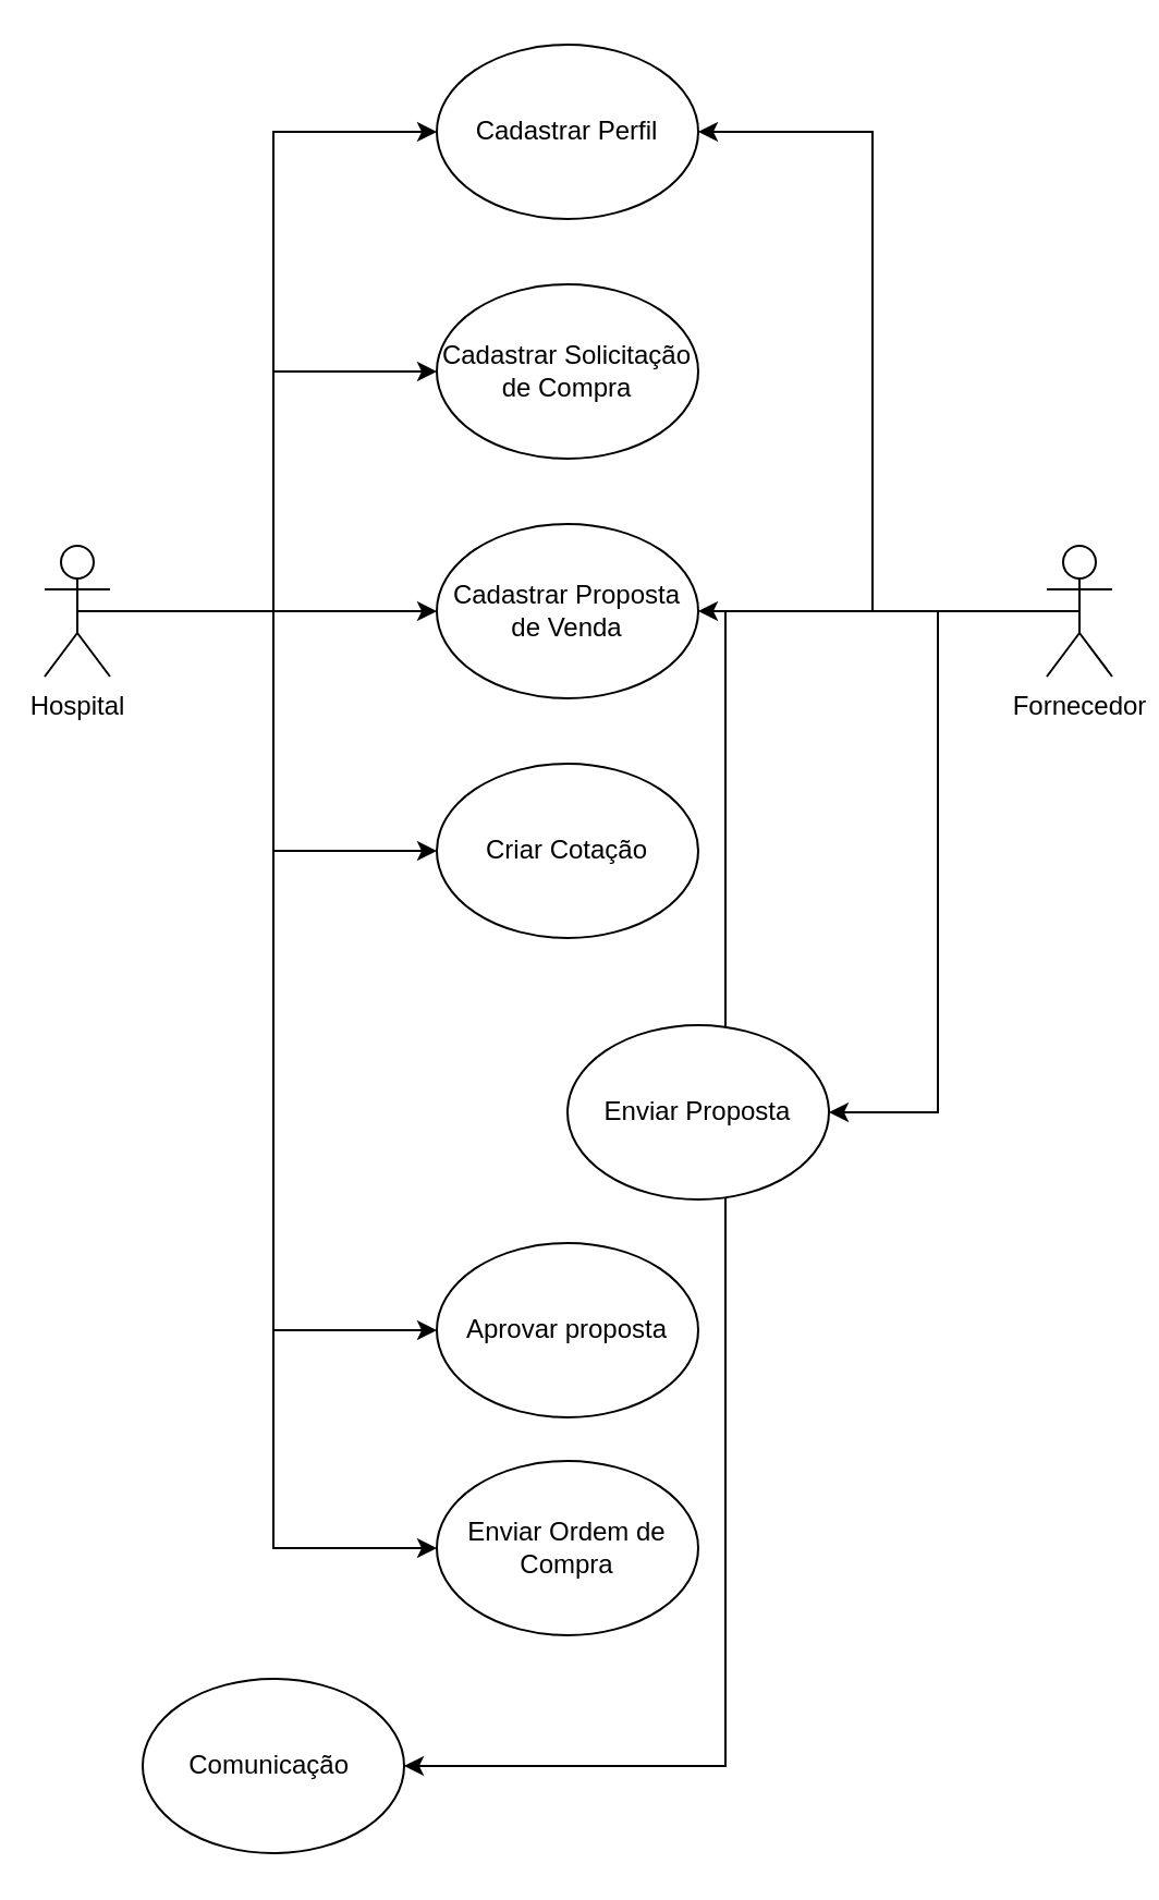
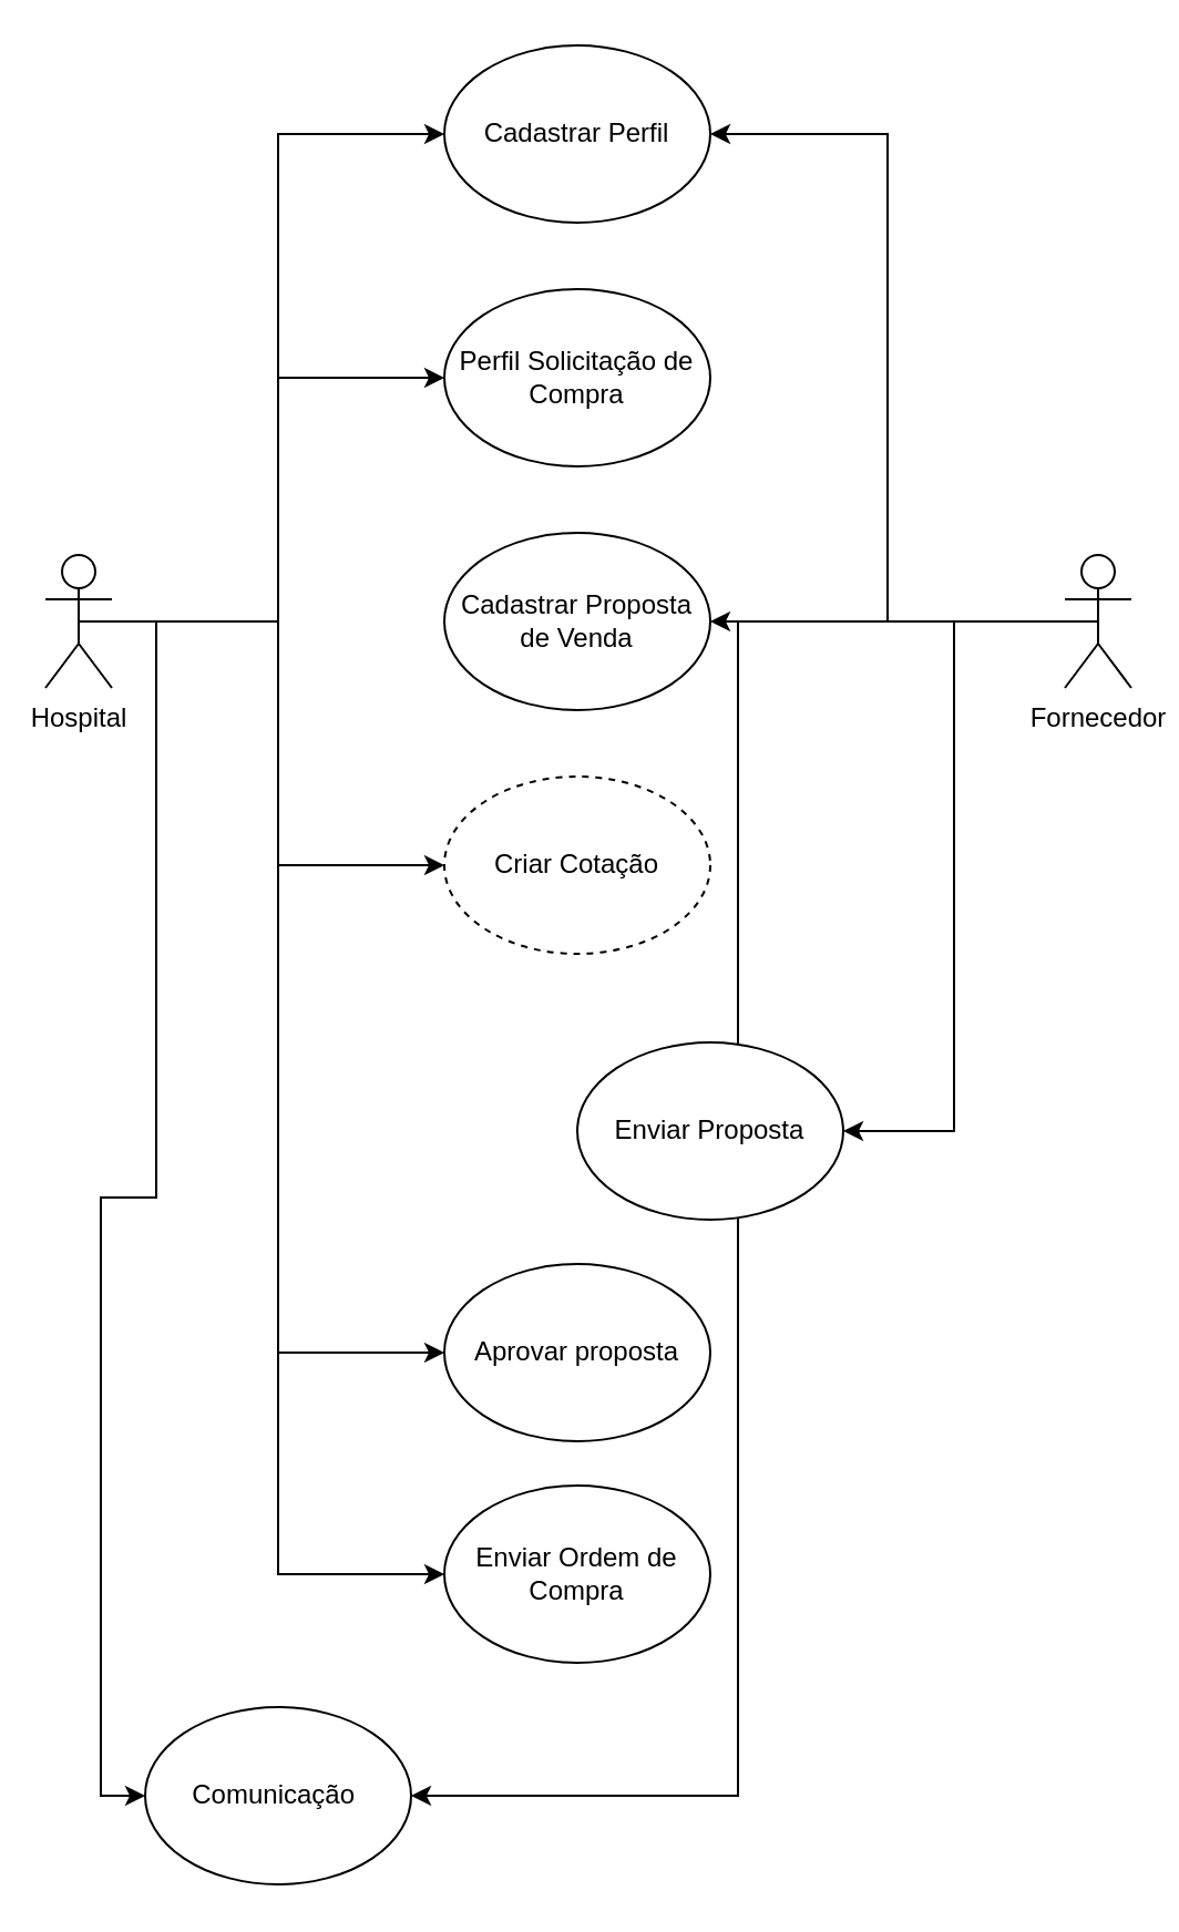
  <mxCell id="0" />
  <mxCell id="1" parent="0" />
- <mxCell id="2" value="Cadastrar Solicitação de Compra" style="ellipse;whiteSpace=wrap;html=1;" vertex="1" parent="1"><mxGeometry x="200" y="130" width="120" height="80" as="geometry" /></mxCell>
+ <mxCell id="2" value="Perfil Solicitação de Compra" style="ellipse;whiteSpace=wrap;html=1;" vertex="1" parent="1"><mxGeometry x="200" y="130" width="120" height="80" as="geometry" /></mxCell>
  <mxCell id="3" value="Cadastrar Perfil" style="ellipse;whiteSpace=wrap;html=1;" vertex="1" parent="1"><mxGeometry x="200" y="20" width="120" height="80" as="geometry" /></mxCell>
  <mxCell id="4" value="Cadastrar Proposta de Venda" style="ellipse;whiteSpace=wrap;html=1;" vertex="1" parent="1"><mxGeometry x="200" y="240" width="120" height="80" as="geometry" /></mxCell>
  <mxCell id="5" style="edgeStyle=orthogonalEdgeStyle;rounded=0;orthogonalLoop=1;jettySize=auto;html=1;exitX=0.5;exitY=0.5;exitDx=0;exitDy=0;exitPerimeter=0;entryX=0;entryY=0.5;entryDx=0;entryDy=0;" edge="1" parent="1" source="11" target="3"><mxGeometry relative="1" as="geometry" /></mxCell>
  <mxCell id="6" style="edgeStyle=orthogonalEdgeStyle;rounded=0;orthogonalLoop=1;jettySize=auto;html=1;exitX=0.5;exitY=0.5;exitDx=0;exitDy=0;exitPerimeter=0;entryX=0;entryY=0.5;entryDx=0;entryDy=0;" edge="1" parent="1" source="11" target="2"><mxGeometry relative="1" as="geometry" /></mxCell>
- <mxCell id="7" style="edgeStyle=orthogonalEdgeStyle;rounded=0;orthogonalLoop=1;jettySize=auto;html=1;exitX=0.5;exitY=0.5;exitDx=0;exitDy=0;exitPerimeter=0;" edge="1" parent="1" source="11" target="4"><mxGeometry relative="1" as="geometry" /></mxCell>
+ <mxCell id="7" style="edgeStyle=orthogonalEdgeStyle;rounded=0;orthogonalLoop=1;jettySize=auto;html=1;exitX=0.5;exitY=0.5;exitDx=0;exitDy=0;exitPerimeter=0;entryX=0;entryY=0.5;entryDx=0;entryDy=0;" edge="1" parent="1" source="11" target="17"><mxGeometry relative="1" as="geometry" /></mxCell>
  <mxCell id="8" style="edgeStyle=orthogonalEdgeStyle;rounded=0;orthogonalLoop=1;jettySize=auto;html=1;exitX=0.5;exitY=0.5;exitDx=0;exitDy=0;exitPerimeter=0;entryX=0;entryY=0.5;entryDx=0;entryDy=0;" edge="1" parent="1" source="11" target="18"><mxGeometry relative="1" as="geometry" /></mxCell>
  <mxCell id="9" style="edgeStyle=orthogonalEdgeStyle;rounded=0;orthogonalLoop=1;jettySize=auto;html=1;exitX=0.5;exitY=0.5;exitDx=0;exitDy=0;exitPerimeter=0;entryX=0;entryY=0.5;entryDx=0;entryDy=0;" edge="1" parent="1" source="11" target="20"><mxGeometry relative="1" as="geometry" /></mxCell>
  <mxCell id="10" style="edgeStyle=orthogonalEdgeStyle;rounded=0;orthogonalLoop=1;jettySize=auto;html=1;exitX=0.5;exitY=0.5;exitDx=0;exitDy=0;exitPerimeter=0;entryX=0;entryY=0.5;entryDx=0;entryDy=0;" edge="1" parent="1" source="11" target="21"><mxGeometry relative="1" as="geometry" /></mxCell>
  <mxCell id="11" value="Hospital" style="shape=umlActor;verticalLabelPosition=bottom;verticalAlign=top;html=1;outlineConnect=0;" vertex="1" parent="1"><mxGeometry x="20" y="250" width="30" height="60" as="geometry" /></mxCell>
  <mxCell id="12" style="edgeStyle=orthogonalEdgeStyle;rounded=0;orthogonalLoop=1;jettySize=auto;html=1;exitX=0.5;exitY=0.5;exitDx=0;exitDy=0;exitPerimeter=0;entryX=1;entryY=0.5;entryDx=0;entryDy=0;" edge="1" parent="1" source="16" target="3"><mxGeometry relative="1" as="geometry" /></mxCell>
  <mxCell id="13" style="edgeStyle=orthogonalEdgeStyle;rounded=0;orthogonalLoop=1;jettySize=auto;html=1;exitX=0.5;exitY=0.5;exitDx=0;exitDy=0;exitPerimeter=0;" edge="1" parent="1" source="16" target="4"><mxGeometry relative="1" as="geometry" /></mxCell>
  <mxCell id="14" style="edgeStyle=orthogonalEdgeStyle;rounded=0;orthogonalLoop=1;jettySize=auto;html=1;exitX=0.5;exitY=0.5;exitDx=0;exitDy=0;exitPerimeter=0;entryX=1;entryY=0.5;entryDx=0;entryDy=0;" edge="1" parent="1" source="16" target="17"><mxGeometry relative="1" as="geometry" /></mxCell>
  <mxCell id="15" style="edgeStyle=orthogonalEdgeStyle;rounded=0;orthogonalLoop=1;jettySize=auto;html=1;exitX=0.5;exitY=0.5;exitDx=0;exitDy=0;exitPerimeter=0;entryX=1;entryY=0.5;entryDx=0;entryDy=0;" edge="1" parent="1" source="16" target="19"><mxGeometry relative="1" as="geometry" /></mxCell>
  <mxCell id="16" value="Fornecedor" style="shape=umlActor;verticalLabelPosition=bottom;verticalAlign=top;html=1;outlineConnect=0;" vertex="1" parent="1"><mxGeometry x="480" y="250" width="30" height="60" as="geometry" /></mxCell>
  <mxCell id="17" value="Comunicação&amp;nbsp;" style="ellipse;whiteSpace=wrap;html=1;" vertex="1" parent="1"><mxGeometry x="65" y="770" width="120" height="80" as="geometry" /></mxCell>
- <mxCell id="18" value="Criar Cotação" style="ellipse;whiteSpace=wrap;html=1;" vertex="1" parent="1"><mxGeometry x="200" y="350" width="120" height="80" as="geometry" /></mxCell>
+ <mxCell id="18" value="Criar Cotação" style="ellipse;whiteSpace=wrap;html=1;dashed=1;" vertex="1" parent="1"><mxGeometry x="200" y="350" width="120" height="80" as="geometry" /></mxCell>
  <mxCell id="19" value="Enviar Proposta" style="ellipse;whiteSpace=wrap;html=1;" vertex="1" parent="1"><mxGeometry x="260" y="470" width="120" height="80" as="geometry" /></mxCell>
  <mxCell id="20" value="Aprovar proposta" style="ellipse;whiteSpace=wrap;html=1;" vertex="1" parent="1"><mxGeometry x="200" y="570" width="120" height="80" as="geometry" /></mxCell>
  <mxCell id="21" value="Enviar Ordem de Compra" style="ellipse;whiteSpace=wrap;html=1;" vertex="1" parent="1"><mxGeometry x="200" y="670" width="120" height="80" as="geometry" /></mxCell>
